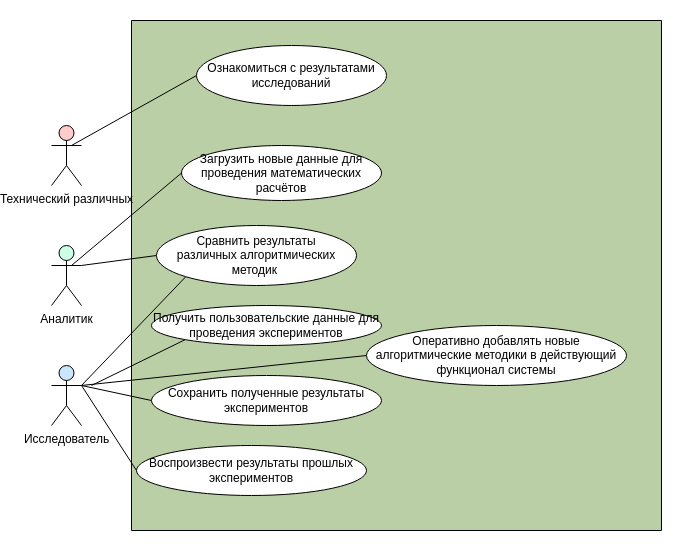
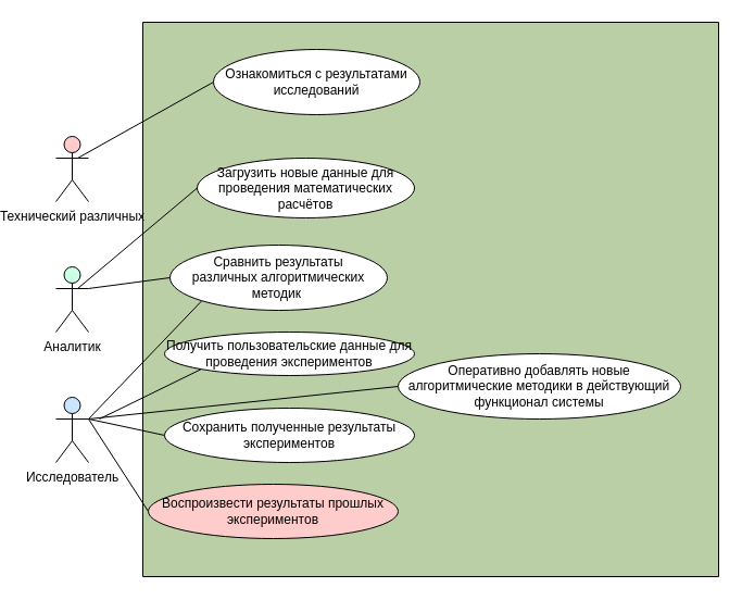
  <mxCell id="0" />
  <mxCell id="1" parent="0" />
  <mxCell id="2" value="" style="verticalLabelPosition=bottom;verticalAlign=top;html=1;shape=mxgraph.basic.rect;fillColor2=none;strokeWidth=1;size=20;indent=5;fillColor=#BACFA5;strokeColor=default;" vertex="1" parent="1"><mxGeometry x="100" y="20" width="530" height="510" as="geometry" /></mxCell>
  <mxCell id="3" style="edgeStyle=none;rounded=0;orthogonalLoop=1;jettySize=auto;html=1;exitX=1;exitY=0.333;exitDx=0;exitDy=0;exitPerimeter=0;entryX=0;entryY=0.5;entryDx=0;entryDy=0;endArrow=none;endFill=0;" edge="1" parent="1" source="4" target="16"><mxGeometry relative="1" as="geometry" /></mxCell>
  <mxCell id="4" value="Аналитик" style="shape=umlActor;verticalLabelPosition=bottom;verticalAlign=top;html=1;fillColor=#CCFFE6;" vertex="1" parent="1"><mxGeometry x="20" y="245" width="30" height="60" as="geometry" /></mxCell>
  <mxCell id="5" style="edgeStyle=none;rounded=0;orthogonalLoop=1;jettySize=auto;html=1;exitX=1;exitY=0.333;exitDx=0;exitDy=0;exitPerimeter=0;entryX=0;entryY=1;entryDx=0;entryDy=0;endArrow=none;endFill=0;" edge="1" parent="1" source="10" target="16"><mxGeometry relative="1" as="geometry" /></mxCell>
  <mxCell id="6" style="edgeStyle=none;rounded=0;orthogonalLoop=1;jettySize=auto;html=1;entryX=0;entryY=1;entryDx=0;entryDy=0;endArrow=none;endFill=0;" edge="1" parent="1" target="17"><mxGeometry relative="1" as="geometry"><mxPoint x="60" y="385" as="sourcePoint" /><Array as="points"><mxPoint x="154" y="339" /></Array></mxGeometry></mxCell>
  <mxCell id="7" style="edgeStyle=none;rounded=0;orthogonalLoop=1;jettySize=auto;html=1;exitX=1;exitY=0.333;exitDx=0;exitDy=0;exitPerimeter=0;entryX=0;entryY=0.5;entryDx=0;entryDy=0;endArrow=none;endFill=0;" edge="1" parent="1" source="10" target="18"><mxGeometry relative="1" as="geometry" /></mxCell>
  <mxCell id="8" style="edgeStyle=none;rounded=0;orthogonalLoop=1;jettySize=auto;html=1;exitX=1;exitY=0.333;exitDx=0;exitDy=0;exitPerimeter=0;entryX=0;entryY=0.5;entryDx=0;entryDy=0;endArrow=none;endFill=0;" edge="1" parent="1" source="10" target="20"><mxGeometry relative="1" as="geometry" /></mxCell>
  <mxCell id="9" style="edgeStyle=none;rounded=0;orthogonalLoop=1;jettySize=auto;html=1;exitX=1;exitY=0.333;exitDx=0;exitDy=0;exitPerimeter=0;entryX=0;entryY=0.5;entryDx=0;entryDy=0;endArrow=none;endFill=0;" edge="1" parent="1" source="10" target="19"><mxGeometry relative="1" as="geometry" /></mxCell>
  <mxCell id="10" value="Исследователь" style="shape=umlActor;verticalLabelPosition=bottom;verticalAlign=top;html=1;fillColor=#CCE5FF;" vertex="1" parent="1"><mxGeometry x="20" y="365" width="30" height="60" as="geometry" /></mxCell>
  <mxCell id="11" style="orthogonalLoop=1;jettySize=auto;html=1;entryX=0;entryY=0.5;entryDx=0;entryDy=0;rounded=0;endArrow=none;endFill=0;" edge="1" parent="1" target="13"><mxGeometry relative="1" as="geometry"><mxPoint x="40" y="145" as="sourcePoint" /></mxGeometry></mxCell>
  <mxCell id="12" value="Технический различных" style="shape=umlActor;verticalLabelPosition=bottom;verticalAlign=top;html=1;fillColor=#FFCCCC;" vertex="1" parent="1"><mxGeometry x="20" y="125" width="30" height="60" as="geometry" /></mxCell>
  <mxCell id="13" value="Ознакомиться с результатами исследований" style="ellipse;whiteSpace=wrap;html=1;fillColor=#FFFFFF;" vertex="1" parent="1"><mxGeometry x="165" y="45" width="190" height="60" as="geometry" /></mxCell>
  <mxCell id="14" style="edgeStyle=none;rounded=0;orthogonalLoop=1;jettySize=auto;html=1;exitX=0;exitY=0.5;exitDx=0;exitDy=0;endArrow=none;endFill=0;" edge="1" parent="1" source="15"><mxGeometry relative="1" as="geometry"><mxPoint x="40" y="265" as="targetPoint" /></mxGeometry></mxCell>
  <mxCell id="15" value="Загрузить новые данные для проведения математических расчётов" style="ellipse;whiteSpace=wrap;html=1;fillColor=#FFFFFF;" vertex="1" parent="1"><mxGeometry x="150" y="145" width="200" height="55" as="geometry" /></mxCell>
  <mxCell id="16" value="Сравнить результаты&lt;br&gt;различных алгоритмических методик&amp;nbsp;" style="ellipse;whiteSpace=wrap;html=1;fillColor=#FFFFFF;" vertex="1" parent="1"><mxGeometry x="125" y="225" width="200" height="60" as="geometry" /></mxCell>
  <mxCell id="17" value="Получить пользовательские данные для проведения экспериментов" style="ellipse;whiteSpace=wrap;html=1;fillColor=#FFFFFF;" vertex="1" parent="1"><mxGeometry x="120" y="305" width="230" height="40" as="geometry" /></mxCell>
  <mxCell id="18" value="Сохранить полученные результаты экспериментов" style="ellipse;whiteSpace=wrap;html=1;fillColor=#FFFFFF;" vertex="1" parent="1"><mxGeometry x="120" y="375" width="230" height="50" as="geometry" /></mxCell>
  <mxCell id="19" value="Оперативно добавлять новые алгоритмические методики в действующий функционал системы" style="ellipse;whiteSpace=wrap;html=1;fillColor=#FFFFFF;" vertex="1" parent="1"><mxGeometry x="335" y="325" width="260" height="60" as="geometry" /></mxCell>
- <mxCell id="20" value="Воспроизвести результаты прошлых экспериментов" style="ellipse;whiteSpace=wrap;html=1;fillColor=#FFFFFF;" vertex="1" parent="1"><mxGeometry x="105" y="445" width="230" height="50" as="geometry" /></mxCell>
+ <mxCell id="20" value="Воспроизвести результаты прошлых экспериментов" style="ellipse;whiteSpace=wrap;html=1;fillColor=#ffcccc;" vertex="1" parent="1"><mxGeometry x="105" y="445" width="230" height="50" as="geometry" /></mxCell>
